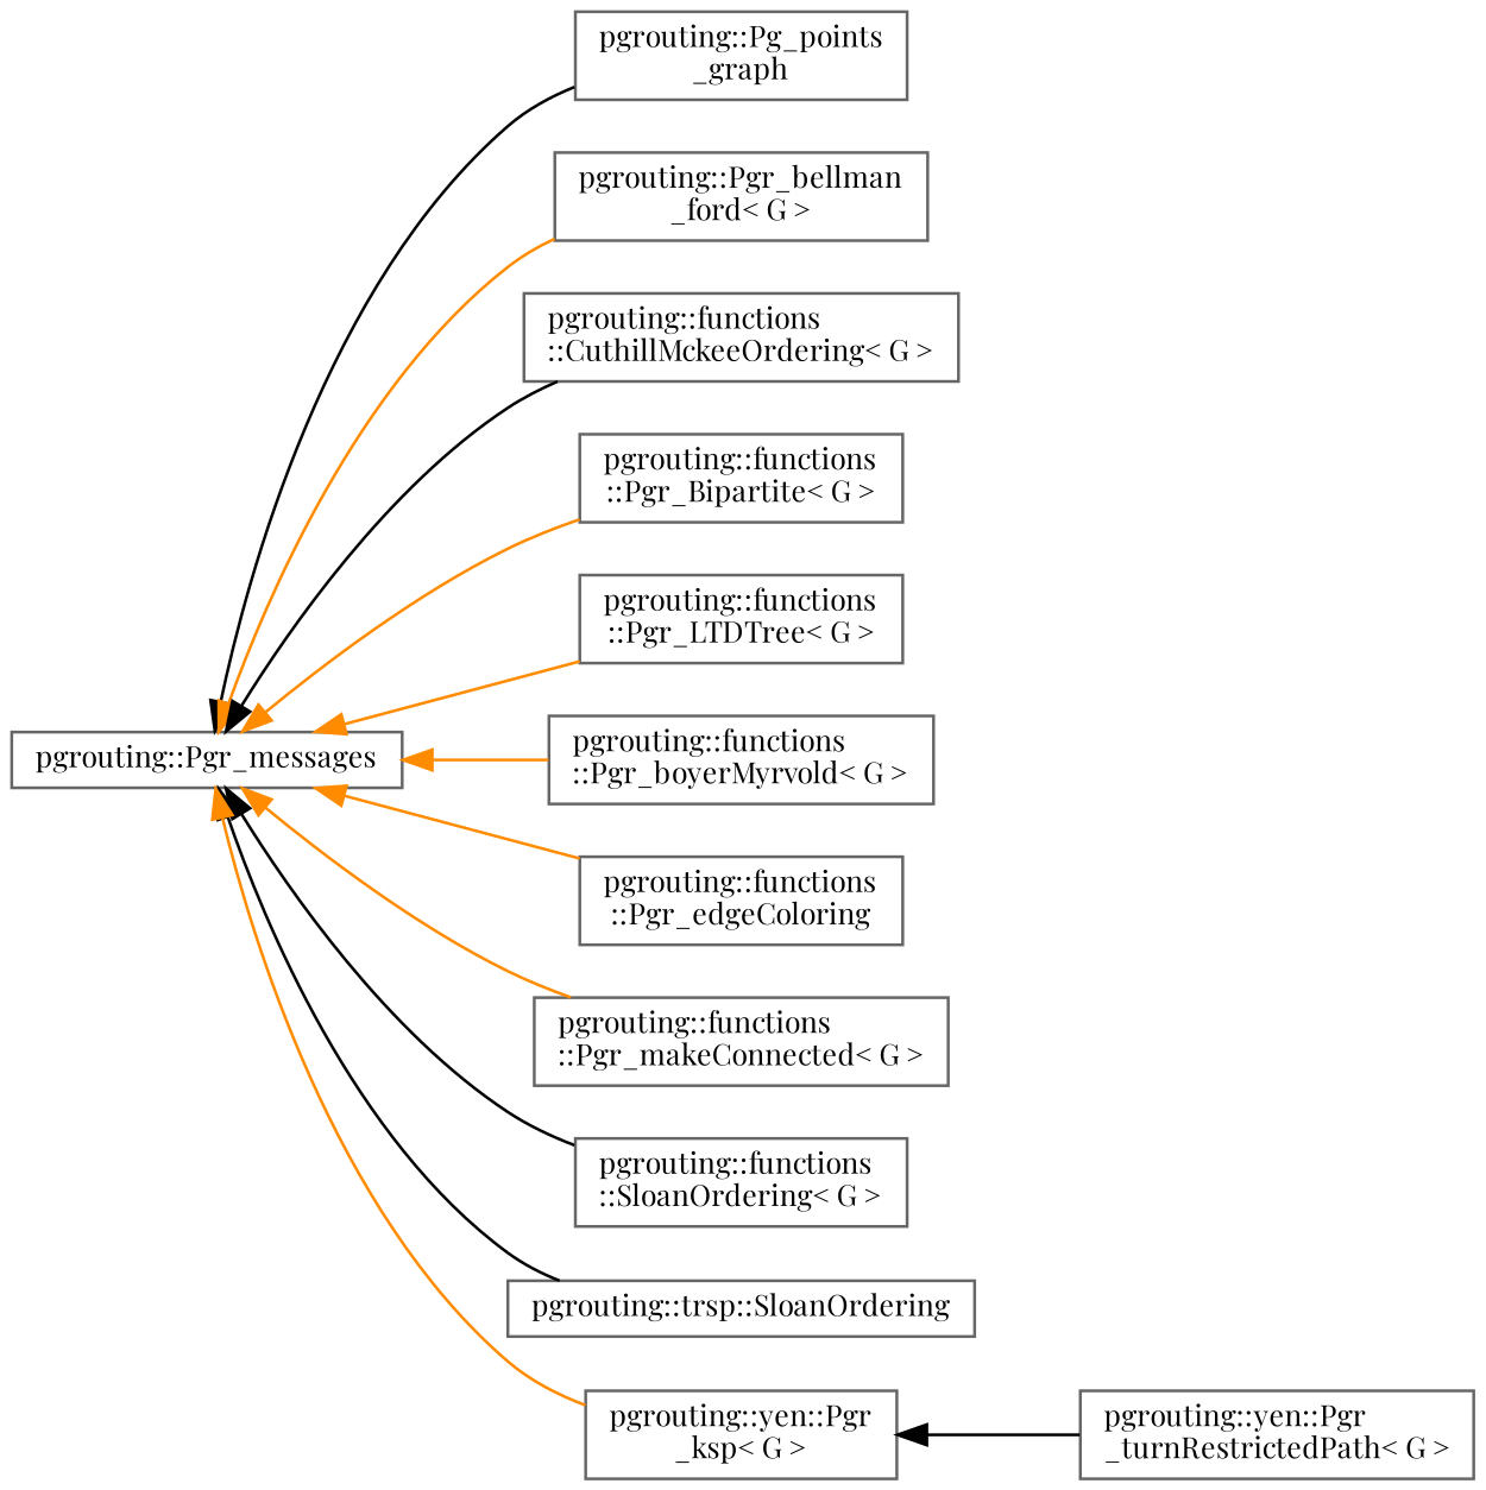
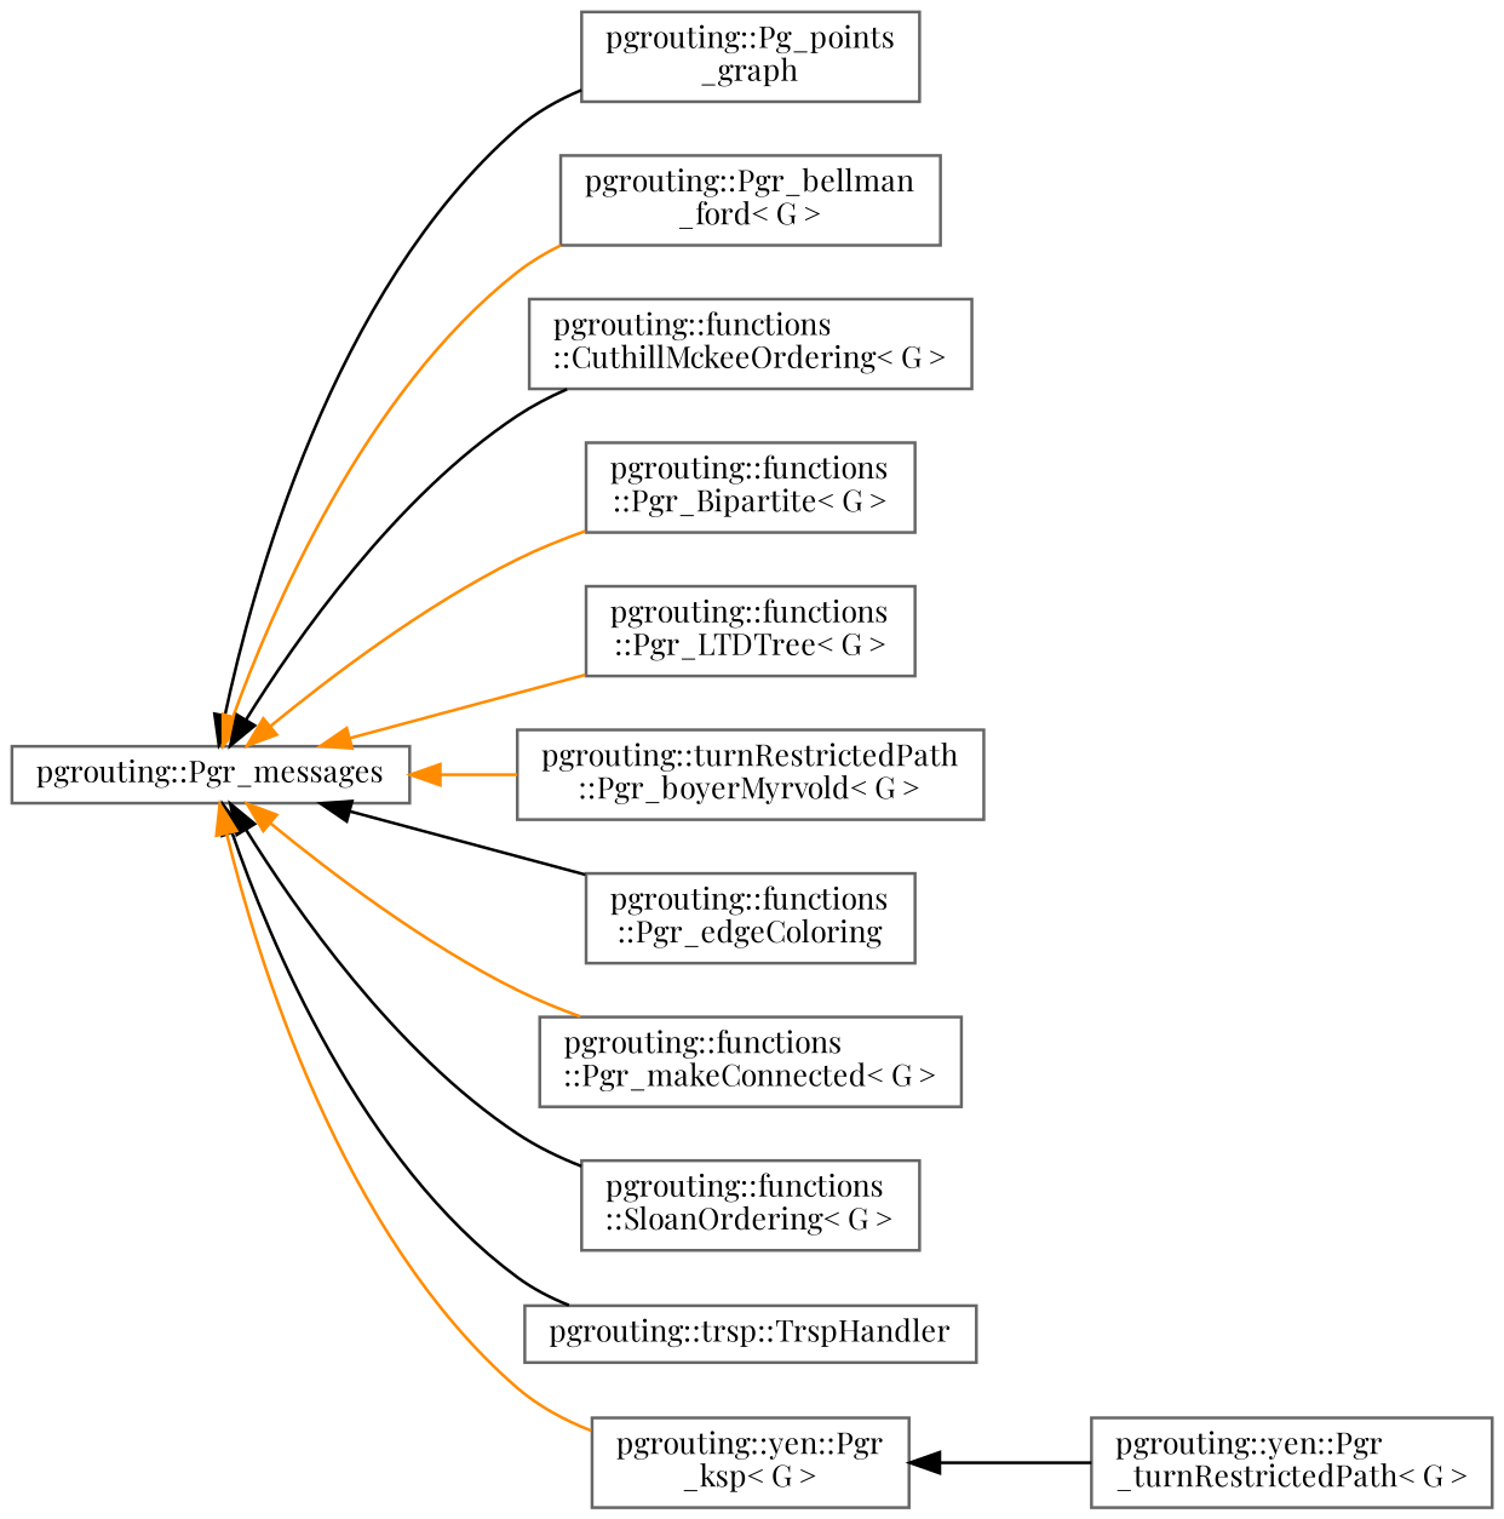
  digraph {
    fontname="Playfair Display"
    rankdir=LR
    node [color=grey40 fillcolor=white fontname="Playfair Display" fontsize=10 shape=box style=filled]
    edge [color=black dir=back fontname="Playfair Display" fontsize=10 labelfontname=Helvetica labelfontsize=10 style=solid]
    n1 [height=0.2 label="pgrouting::Pgr_messages" width=0.4]
    n2 [height=0.2 label="pgrouting::Pg_points\l_graph" width=0.4]
    n3 [height=0.2 label="pgrouting::Pgr_bellman\l_ford\< G \>" width=0.4]
    n4 [height=0.2 label="pgrouting::functions\l::CuthillMckeeOrdering\< G \>" width=0.4]
    n5 [height=0.2 label="pgrouting::functions\l::Pgr_Bipartite\< G \>" width=0.4]
    n6 [height=0.2 label="pgrouting::functions\l::Pgr_LTDTree\< G \>" width=0.4]
-   n7 [height=0.2 label="pgrouting::functions\l::Pgr_boyerMyrvold\< G \>" width=0.4]
+   n7 [height=0.2 label="pgrouting::turnRestrictedPath\l::Pgr_boyerMyrvold\< G \>" width=0.4]
    n8 [height=0.2 label="pgrouting::functions\l::Pgr_edgeColoring" width=0.4]
    n9 [height=0.2 label="pgrouting::functions\l::Pgr_makeConnected\< G \>" width=0.4]
    n10 [height=0.2 label="pgrouting::functions\l::SloanOrdering\< G \>" width=0.4]
-   n11 [height=0.2 label="pgrouting::trsp::SloanOrdering" width=0.4]
+   n11 [height=0.2 label="pgrouting::trsp::TrspHandler" width=0.4]
    n12 [height=0.2 label="pgrouting::yen::Pgr\l_ksp\< G \>" width=0.4]
    n13 [height=0.2 label="pgrouting::yen::Pgr\l_turnRestrictedPath\< G \>" width=0.4]
    n1 -> n2
    n1 -> n3 [color=darkorange]
    n1 -> n4
    n1 -> n5 [color=darkorange]
    n1 -> n6 [color=darkorange]
    n1 -> n7 [color=darkorange]
-   n1 -> n8 [color=darkorange]
+   n1 -> n8
    n1 -> n9 [color=darkorange]
    n1 -> n10
    n1 -> n11
    n1 -> n12 [color=darkorange]
    n12 -> n13
  }
